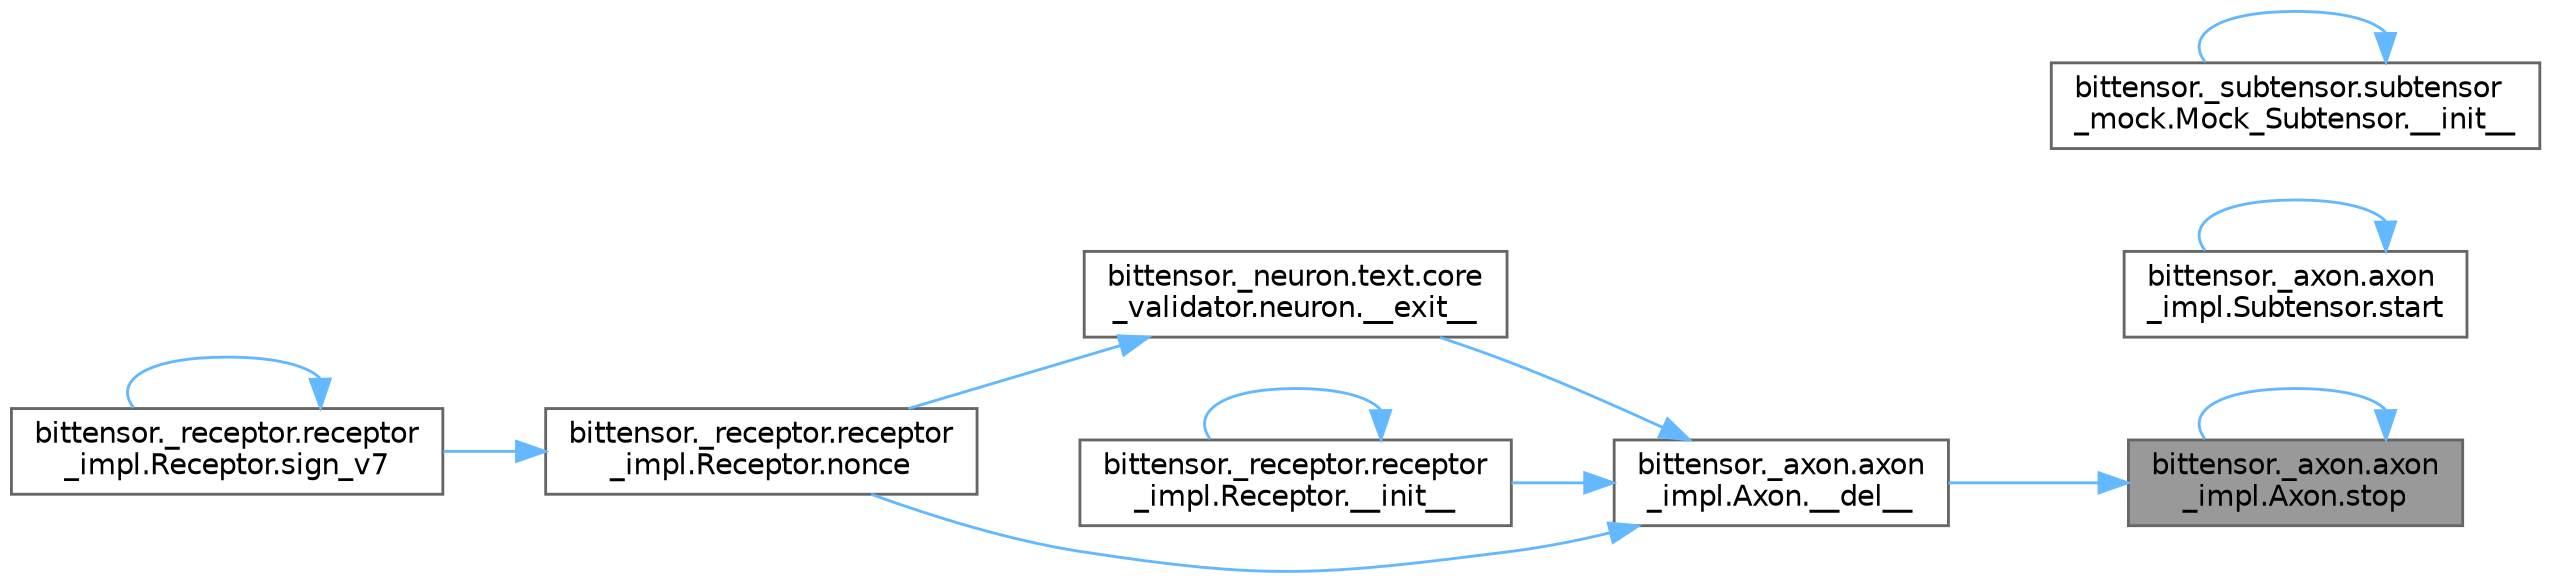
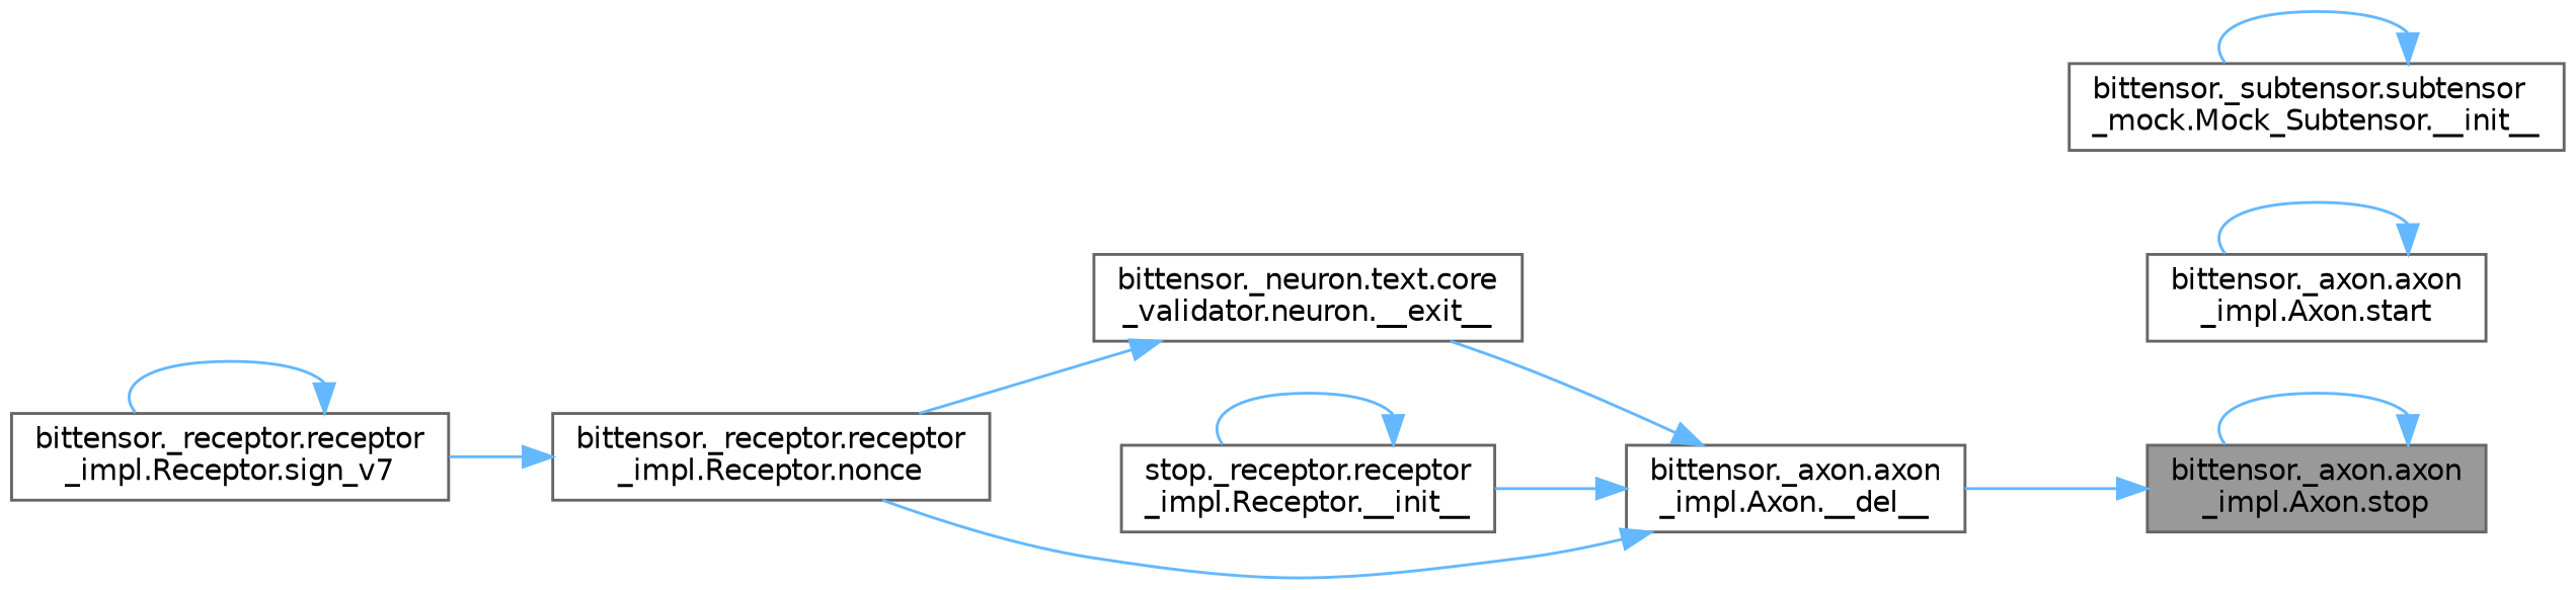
  digraph {
    rankdir=RL
    node [color=grey40 fillcolor=white fontname=Helvetica fontsize=10 shape=box style=filled]
    edge [color=steelblue1 dir=back fontname=Helvetica fontsize=10 labelfontname=Helvetica labelfontsize=10 style=solid]
    n1 [color=gray40 fillcolor=grey60 fontcolor=black height=0.2 label="bittensor._axon.axon\l_impl.Axon.stop" width=0.4]
    n2 [height=0.2 label="bittensor._axon.axon\l_impl.Axon.__del__" width=0.4]
    n3 [height=0.2 label="bittensor._neuron.text.core\l_validator.neuron.__exit__" width=0.4]
-   n4 [height=0.2 label="bittensor._receptor.receptor\l_impl.Receptor.__init__" width=0.4]
+   n4 [height=0.2 label="stop._receptor.receptor\l_impl.Receptor.__init__" width=0.4]
    n5 [height=0.2 label="bittensor._receptor.receptor\l_impl.Receptor.nonce" width=0.4]
-   n6 [height=0.2 label="bittensor._axon.axon\l_impl.Subtensor.start" width=0.4]
+   n6 [height=0.2 label="bittensor._axon.axon\l_impl.Axon.start" width=0.4]
    n7 [height=0.2 label="bittensor._subtensor.subtensor\l_mock.Mock_Subtensor.__init__" width=0.4]
    n8 [height=0.2 label="bittensor._receptor.receptor\l_impl.Receptor.sign_v7" width=0.4]
    n1 -> n1
    n1 -> n2
    n2 -> n3
    n2 -> n4
    n2 -> n5
    n3 -> n5
    n4 -> n4
    n5 -> n8
    n6 -> n6
    n7 -> n7
    n8 -> n8
  }
